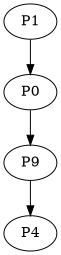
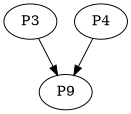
  digraph {
-   n1 [label=P1]
-   n2 [label=P0]
+   n2 [label=P3]
    n3 [label=P9]
    n4 [label=P4]
-   n1 -> n2
    n2 -> n3
-   n3 -> n4
+   n4 -> n3
  }
